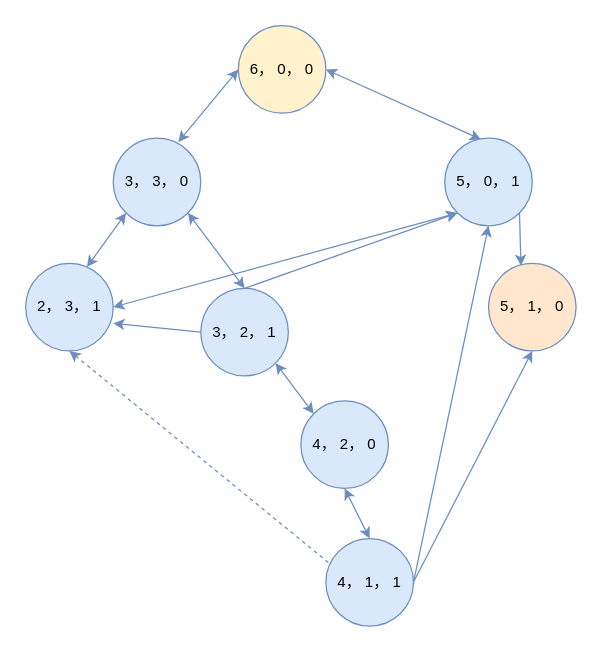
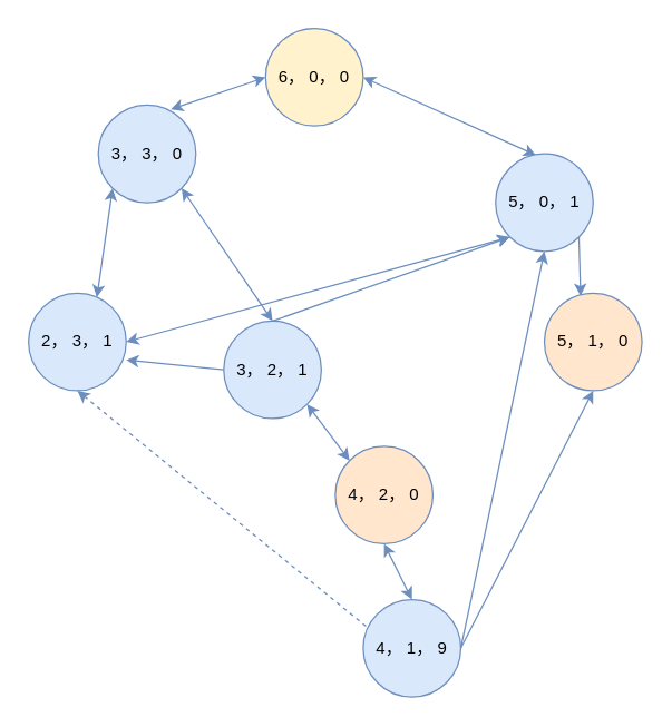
  <mxCell id="0" />
  <mxCell id="1" parent="0" />
  <mxCell id="2" style="rounded=0;orthogonalLoop=1;jettySize=auto;html=1;exitX=0;exitY=0.5;exitDx=0;exitDy=0;entryX=0.743;entryY=0.043;entryDx=0;entryDy=0;entryPerimeter=0;startArrow=classic;startFill=1;fillColor=#dae8fc;strokeColor=#6c8ebf;" edge="1" parent="1" source="4" target="7"><mxGeometry relative="1" as="geometry" /></mxCell>
  <mxCell id="3" style="edgeStyle=none;rounded=0;orthogonalLoop=1;jettySize=auto;html=1;exitX=1;exitY=0.5;exitDx=0;exitDy=0;entryX=0.414;entryY=0.014;entryDx=0;entryDy=0;entryPerimeter=0;startArrow=classic;startFill=1;fillColor=#dae8fc;strokeColor=#6c8ebf;" edge="1" parent="1" source="4" target="10"><mxGeometry relative="1" as="geometry" /></mxCell>
  <mxCell id="4" value="6， 0， 0" style="ellipse;whiteSpace=wrap;html=1;aspect=fixed;fillColor=#fff2cc;strokeColor=#6c8ebf;" vertex="1" parent="1"><mxGeometry x="190" y="20" width="70" height="70" as="geometry" /></mxCell>
  <mxCell id="5" style="edgeStyle=none;rounded=0;orthogonalLoop=1;jettySize=auto;html=1;exitX=0;exitY=1;exitDx=0;exitDy=0;entryX=0.7;entryY=0.043;entryDx=0;entryDy=0;entryPerimeter=0;startArrow=classic;startFill=1;fillColor=#dae8fc;strokeColor=#6c8ebf;" edge="1" parent="1" source="7" target="13"><mxGeometry relative="1" as="geometry" /></mxCell>
  <mxCell id="6" style="edgeStyle=none;rounded=0;orthogonalLoop=1;jettySize=auto;html=1;exitX=1;exitY=1;exitDx=0;exitDy=0;entryX=0.5;entryY=0;entryDx=0;entryDy=0;startArrow=classic;startFill=1;fillColor=#dae8fc;strokeColor=#6c8ebf;" edge="1" parent="1" source="7" target="16"><mxGeometry relative="1" as="geometry" /></mxCell>
- <mxCell id="7" value="3， 3， 0" style="ellipse;whiteSpace=wrap;html=1;aspect=fixed;fillColor=#dae8fc;strokeColor=#6c8ebf;" vertex="1" parent="1"><mxGeometry x="90" y="110" width="70" height="70" as="geometry" /></mxCell>
+ <mxCell id="7" value="3， 3， 0" style="ellipse;whiteSpace=wrap;html=1;aspect=fixed;fillColor=#dae8fc;strokeColor=#6c8ebf;" vertex="1" parent="1"><mxGeometry x="70" y="75" width="70" height="70" as="geometry" /></mxCell>
  <mxCell id="8" style="edgeStyle=none;rounded=0;orthogonalLoop=1;jettySize=auto;html=1;exitX=0;exitY=1;exitDx=0;exitDy=0;entryX=0.5;entryY=0;entryDx=0;entryDy=0;endArrow=none;endFill=0;startArrow=classic;startFill=1;fillColor=#dae8fc;strokeColor=#6c8ebf;" edge="1" parent="1" source="10" target="16"><mxGeometry relative="1" as="geometry" /></mxCell>
  <mxCell id="9" style="edgeStyle=none;rounded=0;orthogonalLoop=1;jettySize=auto;html=1;exitX=1;exitY=1;exitDx=0;exitDy=0;entryX=0.371;entryY=0.029;entryDx=0;entryDy=0;entryPerimeter=0;fillColor=#dae8fc;strokeColor=#6c8ebf;" edge="1" parent="1" source="10" target="17"><mxGeometry relative="1" as="geometry" /></mxCell>
  <mxCell id="10" value="5， 0， 1" style="ellipse;whiteSpace=wrap;html=1;aspect=fixed;fillColor=#dae8fc;strokeColor=#6c8ebf;" vertex="1" parent="1"><mxGeometry x="355" y="110" width="70" height="70" as="geometry" /></mxCell>
  <mxCell id="11" style="edgeStyle=none;rounded=0;orthogonalLoop=1;jettySize=auto;html=1;exitX=0.5;exitY=1;exitDx=0;exitDy=0;entryX=0.043;entryY=0.286;entryDx=0;entryDy=0;entryPerimeter=0;startArrow=classic;startFill=1;endArrow=none;endFill=0;fillColor=#dae8fc;strokeColor=#6c8ebf;dashed=1;" edge="1" parent="1" source="13" target="22"><mxGeometry relative="1" as="geometry" /></mxCell>
  <mxCell id="12" style="edgeStyle=none;rounded=0;orthogonalLoop=1;jettySize=auto;html=1;exitX=1;exitY=0.5;exitDx=0;exitDy=0;entryX=0;entryY=1;entryDx=0;entryDy=0;startArrow=classic;startFill=1;endArrow=classic;endFill=1;fillColor=#dae8fc;strokeColor=#6c8ebf;" edge="1" parent="1" source="13" target="10"><mxGeometry relative="1" as="geometry" /></mxCell>
  <mxCell id="13" value="2， 3， 1" style="ellipse;whiteSpace=wrap;html=1;aspect=fixed;fillColor=#dae8fc;strokeColor=#6c8ebf;" vertex="1" parent="1"><mxGeometry x="20" y="210" width="70" height="70" as="geometry" /></mxCell>
  <mxCell id="14" style="edgeStyle=none;rounded=0;orthogonalLoop=1;jettySize=auto;html=1;exitX=1;exitY=1;exitDx=0;exitDy=0;entryX=0;entryY=0;entryDx=0;entryDy=0;startArrow=classic;startFill=1;endArrow=classic;endFill=1;fillColor=#dae8fc;strokeColor=#6c8ebf;" edge="1" parent="1" source="16" target="19"><mxGeometry relative="1" as="geometry" /></mxCell>
  <mxCell id="15" style="edgeStyle=none;rounded=0;orthogonalLoop=1;jettySize=auto;html=1;exitX=0;exitY=0.5;exitDx=0;exitDy=0;startArrow=none;startFill=0;endArrow=classic;endFill=1;fillColor=#dae8fc;strokeColor=#6c8ebf;" edge="1" parent="1" source="16"><mxGeometry relative="1" as="geometry"><mxPoint x="90" y="258" as="targetPoint" /></mxGeometry></mxCell>
  <mxCell id="16" value="3， 2， 1" style="ellipse;whiteSpace=wrap;html=1;aspect=fixed;fillColor=#dae8fc;strokeColor=#6c8ebf;" vertex="1" parent="1"><mxGeometry x="160" y="230" width="70" height="70" as="geometry" /></mxCell>
  <mxCell id="17" value="5， 1， 0" style="ellipse;whiteSpace=wrap;html=1;aspect=fixed;fillColor=#ffe6cc;strokeColor=#6c8ebf;" vertex="1" parent="1"><mxGeometry x="390" y="210" width="70" height="70" as="geometry" /></mxCell>
  <mxCell id="18" style="edgeStyle=none;rounded=0;orthogonalLoop=1;jettySize=auto;html=1;exitX=0.5;exitY=1;exitDx=0;exitDy=0;entryX=0.5;entryY=0;entryDx=0;entryDy=0;startArrow=classic;startFill=1;endArrow=classic;endFill=1;fillColor=#dae8fc;strokeColor=#6c8ebf;" edge="1" parent="1" source="19" target="22"><mxGeometry relative="1" as="geometry" /></mxCell>
- <mxCell id="19" value="4， 2， 0" style="ellipse;whiteSpace=wrap;html=1;aspect=fixed;fillColor=#dae8fc;strokeColor=#6c8ebf;" vertex="1" parent="1"><mxGeometry x="240" y="320" width="70" height="70" as="geometry" /></mxCell>
+ <mxCell id="19" value="4， 2， 0" style="ellipse;whiteSpace=wrap;html=1;aspect=fixed;fillColor=#ffe6cc;strokeColor=#6c8ebf;" vertex="1" parent="1"><mxGeometry x="240" y="320" width="70" height="70" as="geometry" /></mxCell>
  <mxCell id="20" style="edgeStyle=none;rounded=0;orthogonalLoop=1;jettySize=auto;html=1;exitX=1;exitY=0.5;exitDx=0;exitDy=0;entryX=0.5;entryY=1;entryDx=0;entryDy=0;startArrow=none;startFill=0;endArrow=classic;endFill=1;fillColor=#dae8fc;strokeColor=#6c8ebf;" edge="1" parent="1" source="22" target="10"><mxGeometry relative="1" as="geometry" /></mxCell>
  <mxCell id="21" style="edgeStyle=none;rounded=0;orthogonalLoop=1;jettySize=auto;html=1;exitX=1;exitY=0.5;exitDx=0;exitDy=0;entryX=0.5;entryY=1;entryDx=0;entryDy=0;startArrow=none;startFill=0;endArrow=classic;endFill=1;fillColor=#dae8fc;strokeColor=#6c8ebf;" edge="1" parent="1" source="22" target="17"><mxGeometry relative="1" as="geometry" /></mxCell>
- <mxCell id="22" value="4， 1， 1" style="ellipse;whiteSpace=wrap;html=1;aspect=fixed;fillColor=#dae8fc;strokeColor=#6c8ebf;" vertex="1" parent="1"><mxGeometry x="260" y="430" width="70" height="70" as="geometry" /></mxCell>
+ <mxCell id="22" value="4， 1， 9" style="ellipse;whiteSpace=wrap;html=1;aspect=fixed;fillColor=#dae8fc;strokeColor=#6c8ebf;" vertex="1" parent="1"><mxGeometry x="260" y="430" width="70" height="70" as="geometry" /></mxCell>
